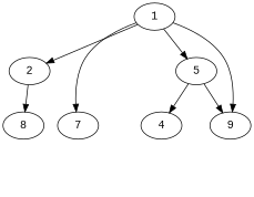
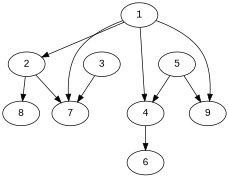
  digraph {
    fontname="Liberation Mono"
    node [fontname="Liberation Mono"]
    edge [fontname="Liberation Mono"]
    1
    2
    4
    9
    7
    8
+   3
+   6
    5
    1 -> 2
-   1 -> 5
+   1 -> 4
    1 -> 9
    1 -> 7
+   2 -> 7
    2 -> 8
+   4 -> 6
+   3 -> 7
    5 -> 4
    5 -> 9
  }
